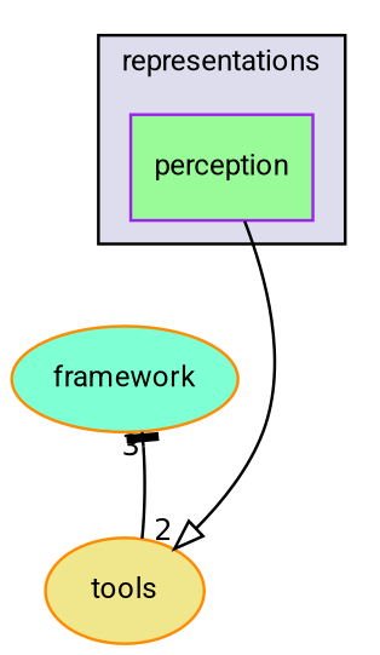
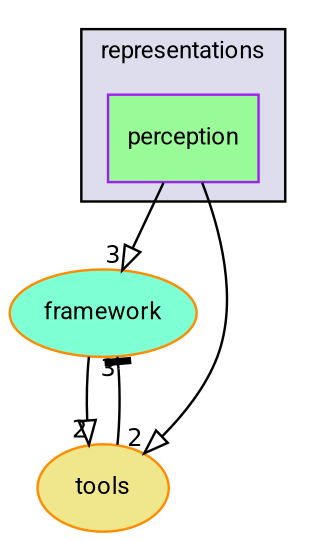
  digraph {
    compound=true
    fontname=Roboto
    node [color=darkorange fontname=Roboto fontsize=10 shape=ellipse style=filled]
    edge [arrowhead=onormal fontname=Roboto headlabel=3 labeldistance=1.5 labelfontname=Helvetica labelfontsize=10]
    n1 [color=purple fillcolor=palegreen label=perception pencolor=black shape=box]
    n2 [fillcolor=aquamarine label=framework]
    n3 [fillcolor=khaki label=tools]
    subgraph cluster_1 {
      bgcolor="#ddddee"
      fontsize=10
      label=representations
      pencolor=black
      n1
    }
+   n1 -> n2
    n1 -> n3 [headlabel=2]
+   n2 -> n3 [headlabel=2]
    n3 -> n2 [arrowhead=tee]
  }
